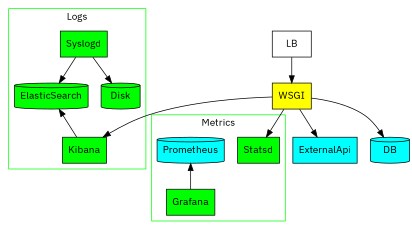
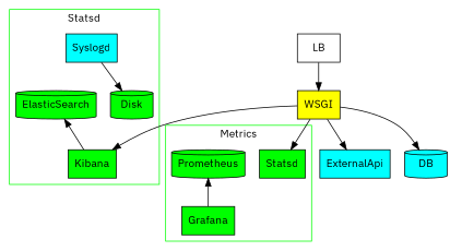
  digraph {
    fontname="IBM Plex Sans"
    rankdir=TB
    node [fillcolor=green fontname="IBM Plex Sans" shape=rectangle style=filled]
    edge [fontname="IBM Plex Sans"]
    Statsd
-   Prometheus [fillcolor=cyan shape=cylinder]
+   Prometheus [shape=cylinder]
    Grafana
-   Syslogd
+   Syslogd [fillcolor=cyan]
    ElasticSearch [shape=cylinder]
    Disk [shape=cylinder]
    Kibana
    WSGI [fillcolor=yellow]
    ExternalApi [fillcolor=cyan]
    DB [fillcolor=cyan shape=cylinder]
    LB [fillcolor=white]
    subgraph cluster_1 {
      color=green
      label=Metrics
      Statsd
      Prometheus
      Grafana
    }
    subgraph cluster_2 {
      color=green
-     label=Logs
+     label=Statsd
      Syslogd
      ElasticSearch
      Disk
      Kibana
    }
    Prometheus -> Grafana [dir=back]
-   Syslogd -> ElasticSearch
    Syslogd -> Disk
    ElasticSearch -> Kibana [dir=back]
    WSGI -> Statsd
    WSGI -> Kibana
    WSGI -> ExternalApi
    WSGI -> DB
    LB -> WSGI
  }
